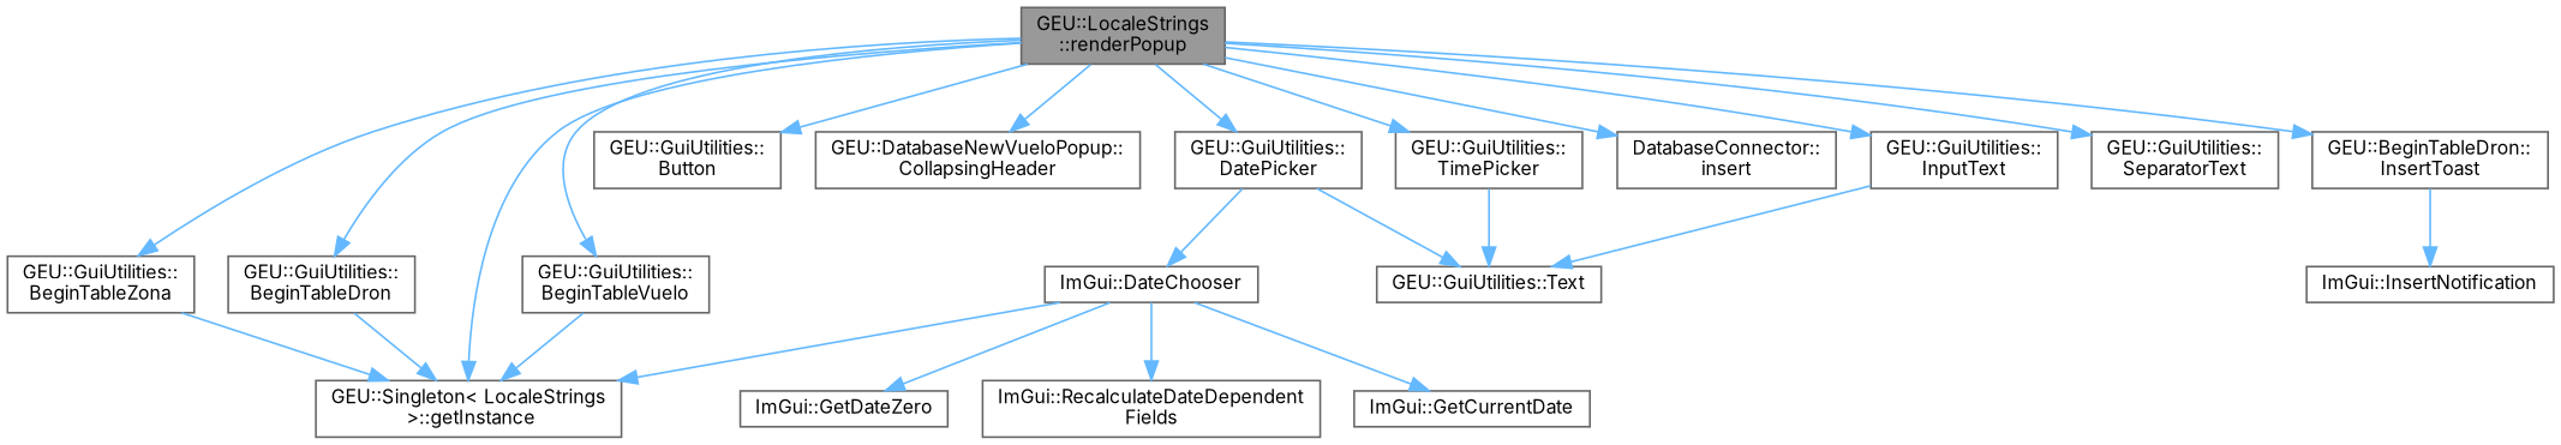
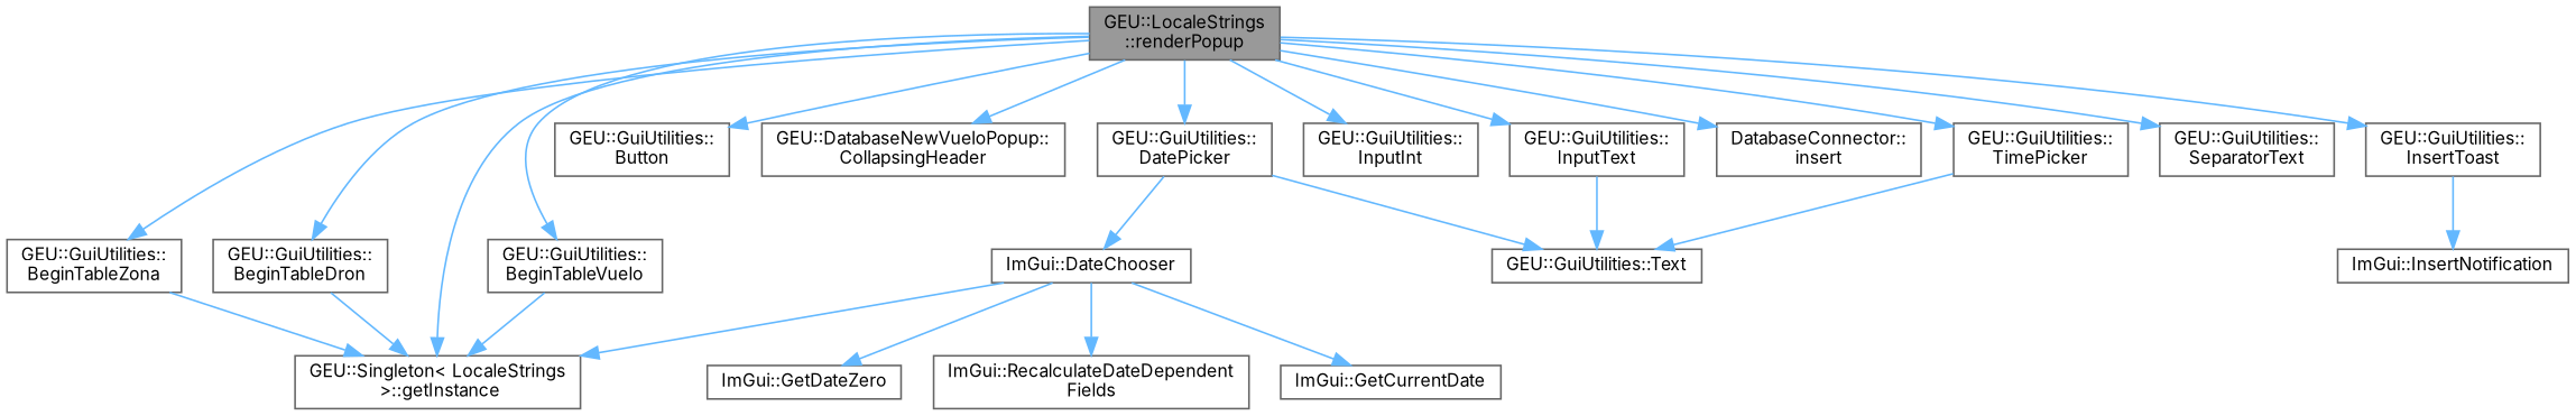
  digraph {
    fontname=Inter
    rankdir=TB
    node [color=grey40 fillcolor=white fontname=Inter fontsize=10 shape=box style=filled]
    edge [color=steelblue1 fontname=Inter fontsize=10 labelfontname=Helvetica labelfontsize=10 style=solid]
    n1 [color=gray40 fillcolor=grey60 fontcolor=black height=0.2 label="GEU::LocaleStrings\l::renderPopup" width=0.4]
    n2 [height=0.2 label="GEU::GuiUtilities::\lBeginTableDron" width=0.4]
    n3 [height=0.2 label="GEU::Singleton\< LocaleStrings\l \>::getInstance" width=0.4]
    n4 [height=0.2 label="GEU::GuiUtilities::\lBeginTableVuelo" width=0.4]
    n5 [height=0.2 label="GEU::GuiUtilities::\lBeginTableZona" width=0.4]
    n6 [height=0.2 label="GEU::GuiUtilities::\lButton" width=0.4]
    n7 [height=0.2 label="GEU::DatabaseNewVueloPopup::\lCollapsingHeader" width=0.4]
    n8 [height=0.2 label="GEU::GuiUtilities::\lDatePicker" width=0.4]
+   n9 [height=0.2 label="GEU::GuiUtilities::\lInputInt" width=0.4]
    n10 [height=0.2 label="GEU::GuiUtilities::\lInputText" width=0.4]
    n11 [height=0.2 label="DatabaseConnector::\linsert" width=0.4]
-   n12 [height=0.2 label="GEU::BeginTableDron::\lInsertToast" width=0.4]
+   n12 [height=0.2 label="GEU::GuiUtilities::\lInsertToast" width=0.4]
    n13 [height=0.2 label="GEU::GuiUtilities::\lSeparatorText" width=0.4]
    n14 [height=0.2 label="GEU::GuiUtilities::\lTimePicker" width=0.4]
    n15 [height=0.2 label="ImGui::DateChooser" width=0.4]
    n16 [height=0.2 label="GEU::GuiUtilities::Text" width=0.4]
    n17 [height=0.2 label="ImGui::InsertNotification" width=0.4]
    n18 [height=0.2 label="ImGui::GetCurrentDate" width=0.4]
    n19 [height=0.2 label="ImGui::GetDateZero" width=0.4]
    n20 [height=0.2 label="ImGui::RecalculateDateDependent\lFields" width=0.4]
    n1 -> n2
    n1 -> n3
    n1 -> n4
    n1 -> n5
    n1 -> n6
    n1 -> n7
    n1 -> n8
+   n1 -> n9
    n1 -> n10
    n1 -> n11
    n1 -> n12
    n1 -> n13
    n1 -> n14
    n2 -> n3
    n4 -> n3
    n5 -> n3
    n8 -> n15
    n8 -> n16
    n10 -> n16
    n12 -> n17
    n14 -> n16
    n15 -> n3
    n15 -> n18
    n15 -> n19
    n15 -> n20
  }
